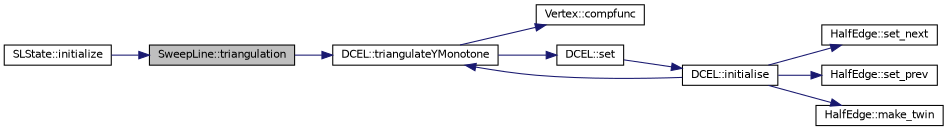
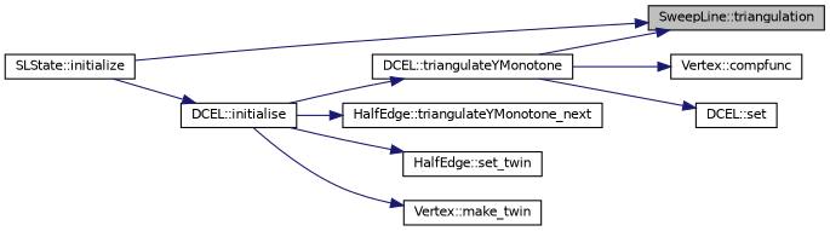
  digraph {
    rankdir=LR
    node [color=black fillcolor=white fontname=Helvetica fontsize=10 shape=record style=filled]
    edge [color=midnightblue fontname=Helvetica fontsize=10 labelfontname=Helvetica labelfontsize=10 style=solid]
    n1 [fillcolor=grey75 fontcolor=black height=0.2 label="SweepLine::triangulation" width=0.4]
    n2 [height=0.2 label="DCEL::triangulateYMonotone" width=0.4]
    n3 [height=0.2 label="SLState::initialize" width=0.4]
    n4 [height=0.2 label="DCEL::initialise" width=0.4]
    n5 [height=0.2 label="Vertex::compfunc" width=0.4]
    n6 [height=0.2 label="DCEL::set" width=0.4]
-   n7 [height=0.2 label="HalfEdge::set_next" width=0.4]
-   n8 [height=0.2 label="HalfEdge::set_prev" width=0.4]
-   n9 [height=0.2 label="HalfEdge::make_twin" width=0.4]
-   n1 -> n2
+   n7 [height=0.2 label="HalfEdge::triangulateYMonotone_next" width=0.4]
+   n8 [height=0.2 label="HalfEdge::set_twin" width=0.4]
+   n9 [height=0.2 label="Vertex::make_twin" width=0.4]
+   n2 -> n1
    n2 -> n5
    n2 -> n6
    n3 -> n1
-   n6 -> n4
+   n3 -> n4
    n4 -> n2
    n4 -> n7
    n4 -> n8
    n4 -> n9
  }
